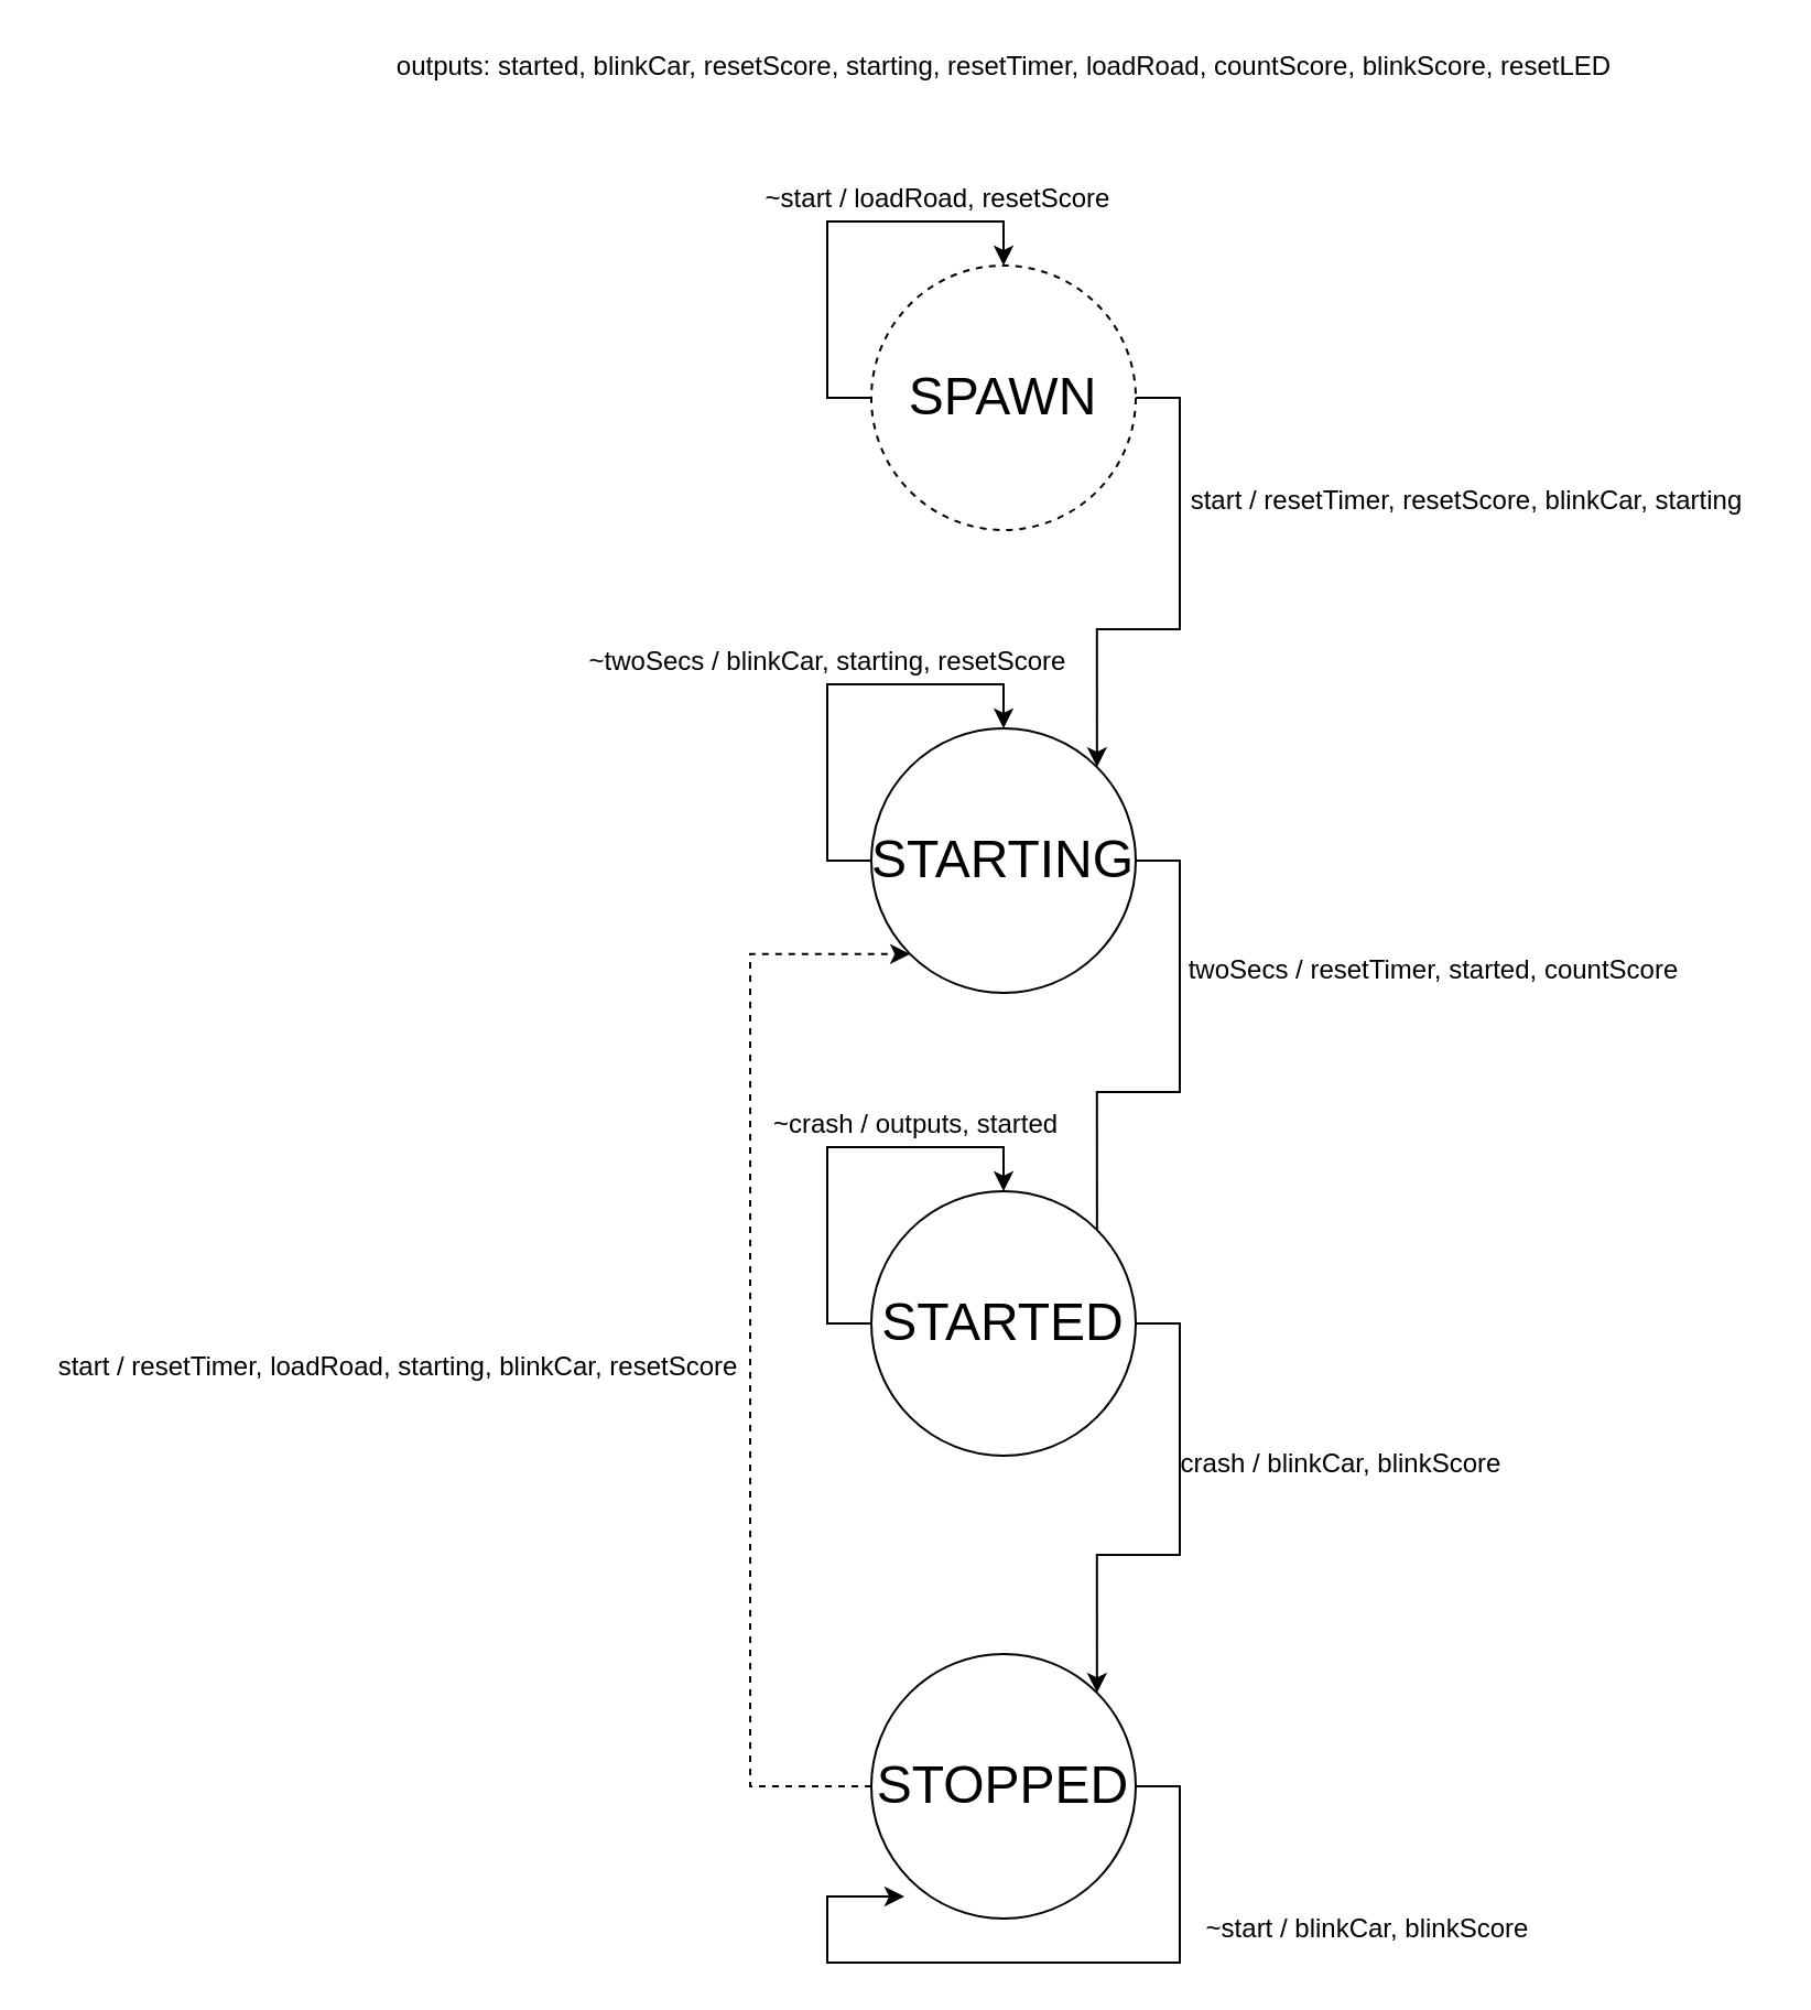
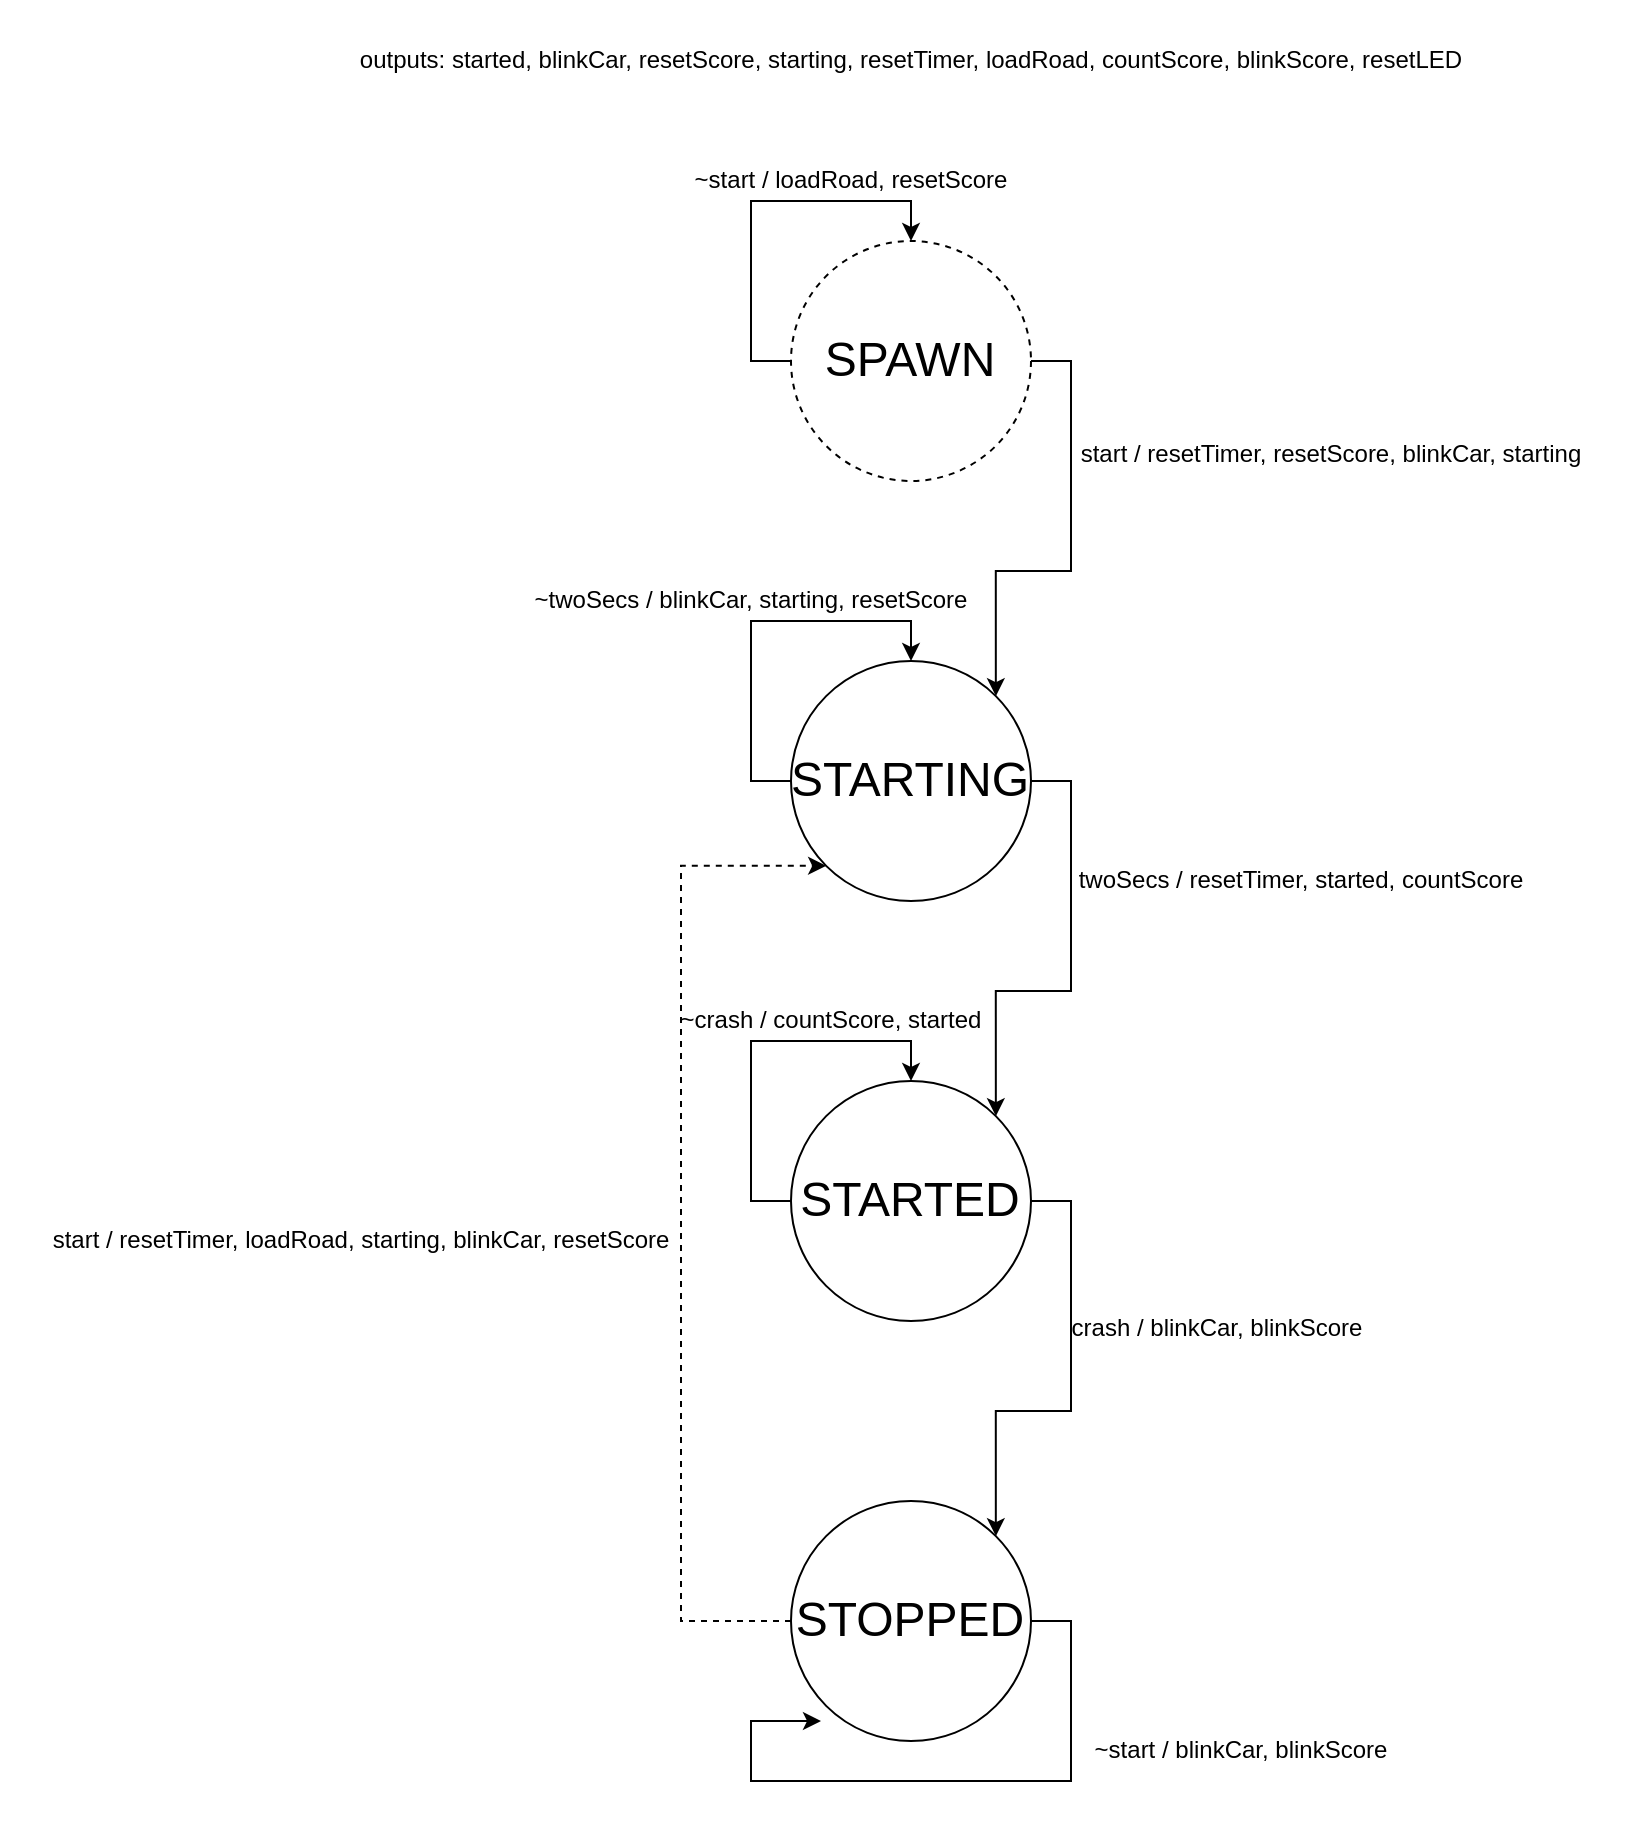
  <mxCell id="0" />
  <mxCell id="1" parent="0" />
  <mxCell id="2" style="edgeStyle=orthogonalEdgeStyle;rounded=0;orthogonalLoop=1;jettySize=auto;html=1;exitX=1;exitY=0.5;exitDx=0;exitDy=0;entryX=1;entryY=0;entryDx=0;entryDy=0;" edge="1" parent="1" source="4" target="13"><mxGeometry relative="1" as="geometry" /></mxCell>
  <mxCell id="3" style="edgeStyle=orthogonalEdgeStyle;rounded=0;orthogonalLoop=1;jettySize=auto;html=1;exitX=0;exitY=0.5;exitDx=0;exitDy=0;" edge="1" parent="1" source="4" target="4"><mxGeometry relative="1" as="geometry"><mxPoint x="440" y="530" as="targetPoint" /><Array as="points"><mxPoint x="375" y="600" /><mxPoint x="375" y="520" /><mxPoint x="455" y="520" /></Array></mxGeometry></mxCell>
  <mxCell id="4" value="&lt;font style=&quot;font-size: 24px&quot;&gt;STARTED&lt;/font&gt;" style="ellipse;whiteSpace=wrap;html=1;" vertex="1" parent="1"><mxGeometry x="395" y="540" width="120" height="120" as="geometry" /></mxCell>
- <mxCell id="5" style="edgeStyle=orthogonalEdgeStyle;rounded=0;orthogonalLoop=1;jettySize=auto;html=1;exitX=1;exitY=0.5;exitDx=0;exitDy=0;entryX=1;entryY=0;entryDx=0;entryDy=0;endArrow=none;" edge="1" parent="1" source="7" target="4"><mxGeometry relative="1" as="geometry" /></mxCell>
+ <mxCell id="5" style="edgeStyle=orthogonalEdgeStyle;rounded=0;orthogonalLoop=1;jettySize=auto;html=1;exitX=1;exitY=0.5;exitDx=0;exitDy=0;entryX=1;entryY=0;entryDx=0;entryDy=0;" edge="1" parent="1" source="7" target="4"><mxGeometry relative="1" as="geometry" /></mxCell>
  <mxCell id="6" style="edgeStyle=orthogonalEdgeStyle;rounded=0;orthogonalLoop=1;jettySize=auto;html=1;exitX=0;exitY=0.5;exitDx=0;exitDy=0;" edge="1" parent="1" source="7" target="7"><mxGeometry relative="1" as="geometry"><mxPoint x="400" y="320" as="targetPoint" /><Array as="points"><mxPoint x="375" y="390" /><mxPoint x="375" y="310" /><mxPoint x="455" y="310" /></Array></mxGeometry></mxCell>
  <mxCell id="7" value="&lt;font style=&quot;font-size: 24px&quot;&gt;STARTING&lt;/font&gt;" style="ellipse;whiteSpace=wrap;html=1;" vertex="1" parent="1"><mxGeometry x="395" y="330" width="120" height="120" as="geometry" /></mxCell>
  <mxCell id="8" style="edgeStyle=orthogonalEdgeStyle;rounded=0;orthogonalLoop=1;jettySize=auto;html=1;exitX=1;exitY=0.5;exitDx=0;exitDy=0;entryX=1;entryY=0;entryDx=0;entryDy=0;" edge="1" parent="1" source="10" target="7"><mxGeometry relative="1" as="geometry" /></mxCell>
  <mxCell id="9" style="edgeStyle=orthogonalEdgeStyle;rounded=0;orthogonalLoop=1;jettySize=auto;html=1;exitX=0;exitY=0.5;exitDx=0;exitDy=0;" edge="1" parent="1" source="10" target="10"><mxGeometry relative="1" as="geometry"><mxPoint x="420" y="110" as="targetPoint" /><Array as="points"><mxPoint x="375" y="180" /><mxPoint x="375" y="100" /><mxPoint x="455" y="100" /></Array></mxGeometry></mxCell>
  <mxCell id="10" value="&lt;font style=&quot;font-size: 24px&quot;&gt;SPAWN&lt;/font&gt;" style="ellipse;whiteSpace=wrap;html=1;dashed=1;" vertex="1" parent="1"><mxGeometry x="395" y="120" width="120" height="120" as="geometry" /></mxCell>
  <mxCell id="11" style="edgeStyle=orthogonalEdgeStyle;rounded=0;orthogonalLoop=1;jettySize=auto;html=1;exitX=0;exitY=0.5;exitDx=0;exitDy=0;entryX=0;entryY=1;entryDx=0;entryDy=0;dashed=1;" edge="1" parent="1" source="13" target="7"><mxGeometry relative="1" as="geometry"><Array as="points"><mxPoint x="340" y="810" /><mxPoint x="340" y="432" /></Array></mxGeometry></mxCell>
  <mxCell id="12" style="edgeStyle=orthogonalEdgeStyle;rounded=0;orthogonalLoop=1;jettySize=auto;html=1;exitX=1;exitY=0.5;exitDx=0;exitDy=0;" edge="1" parent="1" source="13"><mxGeometry relative="1" as="geometry"><mxPoint x="410" y="860" as="targetPoint" /><Array as="points"><mxPoint x="535" y="810" /><mxPoint x="535" y="890" /><mxPoint x="375" y="890" /><mxPoint x="375" y="860" /><mxPoint x="410" y="860" /></Array></mxGeometry></mxCell>
  <mxCell id="13" value="&lt;font style=&quot;font-size: 24px&quot;&gt;STOPPED&lt;/font&gt;" style="ellipse;whiteSpace=wrap;html=1;" vertex="1" parent="1"><mxGeometry x="395" y="750" width="120" height="120" as="geometry" /></mxCell>
  <mxCell id="14" value="outputs:&amp;nbsp;started, blinkCar, resetScore, starting, resetTimer, loadRoad, countScore, blinkScore, resetLED" style="text;html=1;align=center;verticalAlign=middle;resizable=0;points=[];autosize=1;" vertex="1" parent="1"><mxGeometry x="170" y="20" width="570" height="20" as="geometry" /></mxCell>
  <mxCell id="15" value="~start / loadRoad, resetScore" style="text;html=1;align=center;verticalAlign=middle;resizable=0;points=[];autosize=1;" vertex="1" parent="1"><mxGeometry x="340" y="80" width="170" height="20" as="geometry" /></mxCell>
  <mxCell id="16" value="start / resetTimer, resetScore, blinkCar, starting" style="text;html=1;align=center;verticalAlign=middle;resizable=0;points=[];autosize=1;" vertex="1" parent="1"><mxGeometry x="530" y="217" width="270" height="20" as="geometry" /></mxCell>
  <mxCell id="17" value="~twoSecs / blinkCar, starting, resetScore" style="text;html=1;align=center;verticalAlign=middle;resizable=0;points=[];autosize=1;" vertex="1" parent="1"><mxGeometry x="260" y="290" width="230" height="20" as="geometry" /></mxCell>
  <mxCell id="18" value="twoSecs / resetTimer, started, countScore" style="text;html=1;align=center;verticalAlign=middle;resizable=0;points=[];autosize=1;" vertex="1" parent="1"><mxGeometry x="530" y="430" width="240" height="20" as="geometry" /></mxCell>
- <mxCell id="19" value="~crash / outputs, started" style="text;html=1;align=center;verticalAlign=middle;resizable=0;points=[];autosize=1;" vertex="1" parent="1"><mxGeometry x="330" y="500" width="170" height="20" as="geometry" /></mxCell>
+ <mxCell id="19" value="~crash / countScore, started" style="text;html=1;align=center;verticalAlign=middle;resizable=0;points=[];autosize=1;" vertex="1" parent="1"><mxGeometry x="330" y="500" width="170" height="20" as="geometry" /></mxCell>
  <mxCell id="20" value="crash / blinkCar, blinkScore" style="text;html=1;align=center;verticalAlign=middle;resizable=0;points=[];autosize=1;" vertex="1" parent="1"><mxGeometry x="528" y="654" width="160" height="20" as="geometry" /></mxCell>
  <mxCell id="21" value="~start / blinkCar, blinkScore" style="text;html=1;align=center;verticalAlign=middle;resizable=0;points=[];autosize=1;" vertex="1" parent="1"><mxGeometry x="540" y="865" width="160" height="20" as="geometry" /></mxCell>
  <mxCell id="22" value="start / resetTimer, loadRoad, starting, blinkCar, resetScore" style="text;html=1;align=center;verticalAlign=middle;resizable=0;points=[];autosize=1;" vertex="1" parent="1"><mxGeometry x="20" y="610" width="320" height="20" as="geometry" /></mxCell>
